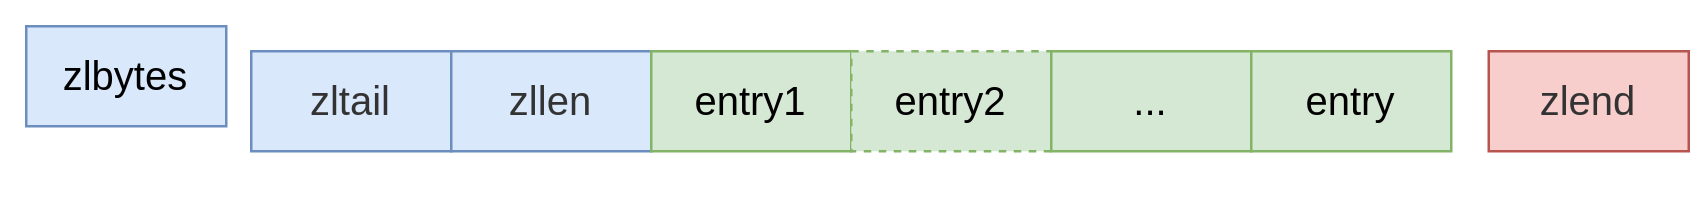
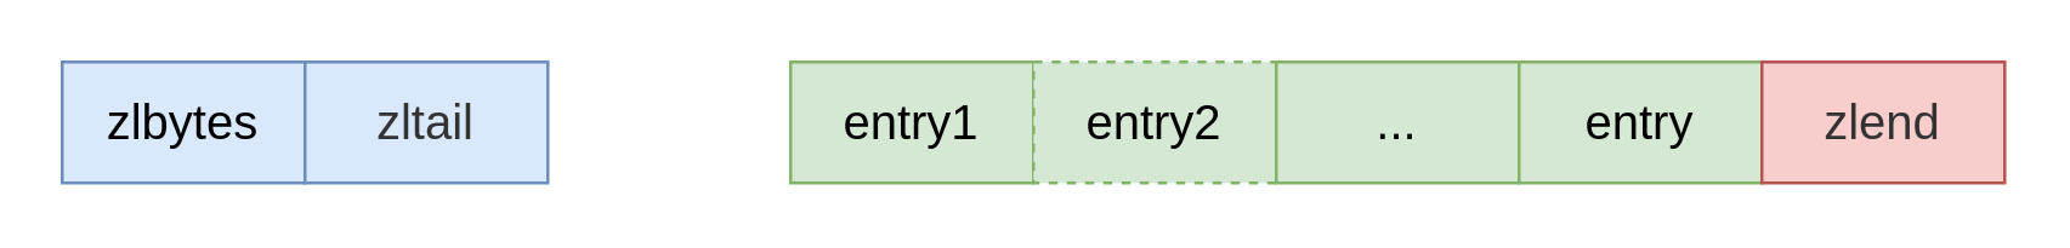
  <mxCell id="0" />
  <mxCell id="1" parent="0" />
- <mxCell id="2" value="zlbytes" style="rounded=0;whiteSpace=wrap;html=1;fillColor=#dae8fc;labelBackgroundColor=none;fontSize=16;strokeColor=#6c8ebf;" vertex="1" parent="1"><mxGeometry x="10" y="10" width="80" height="40" as="geometry" /></mxCell>
+ <mxCell id="2" value="zlbytes" style="rounded=0;whiteSpace=wrap;html=1;fillColor=#dae8fc;labelBackgroundColor=none;fontSize=16;strokeColor=#6c8ebf;" vertex="1" parent="1"><mxGeometry x="20" y="20" width="80" height="40" as="geometry" /></mxCell>
  <mxCell id="3" value="&lt;span style=&quot;color: rgb(51, 51, 51); font-family: &amp;quot;pingfang sc&amp;quot;, avenir, tahoma, arial, &amp;quot;lantinghei sc&amp;quot;, &amp;quot;microsoft yahei&amp;quot;, &amp;quot;hiragino sans gb&amp;quot;, &amp;quot;microsoft sans serif&amp;quot;, &amp;quot;wenquanyi micro hei&amp;quot;, helvetica, sans-serif; font-size: 16px;&quot;&gt;zltail&lt;/span&gt;" style="rounded=0;whiteSpace=wrap;html=1;fillColor=#dae8fc;labelBackgroundColor=none;fontSize=16;strokeColor=#6c8ebf;" vertex="1" parent="1"><mxGeometry x="100" y="20" width="80" height="40" as="geometry" /></mxCell>
- <mxCell id="4" value="&lt;span style=&quot;color: rgb(51, 51, 51); font-family: &amp;quot;pingfang sc&amp;quot;, avenir, tahoma, arial, &amp;quot;lantinghei sc&amp;quot;, &amp;quot;microsoft yahei&amp;quot;, &amp;quot;hiragino sans gb&amp;quot;, &amp;quot;microsoft sans serif&amp;quot;, &amp;quot;wenquanyi micro hei&amp;quot;, helvetica, sans-serif; font-size: 16px;&quot;&gt;zllen&lt;/span&gt;" style="rounded=0;whiteSpace=wrap;html=1;fillColor=#dae8fc;labelBackgroundColor=none;fontSize=16;strokeColor=#6c8ebf;" vertex="1" parent="1"><mxGeometry x="180" y="20" width="80" height="40" as="geometry" /></mxCell>
  <mxCell id="5" value="&lt;span style=&quot;font-family: &amp;quot;pingfang sc&amp;quot;, avenir, tahoma, arial, &amp;quot;lantinghei sc&amp;quot;, &amp;quot;microsoft yahei&amp;quot;, &amp;quot;hiragino sans gb&amp;quot;, &amp;quot;microsoft sans serif&amp;quot;, &amp;quot;wenquanyi micro hei&amp;quot;, helvetica, sans-serif; font-size: 16px;&quot;&gt;entry1&lt;/span&gt;" style="rounded=0;whiteSpace=wrap;html=1;fillColor=#d5e8d4;labelBackgroundColor=none;strokeColor=#82b366;" vertex="1" parent="1"><mxGeometry x="260" y="20" width="80" height="40" as="geometry" /></mxCell>
  <mxCell id="6" value="&lt;span style=&quot;font-family: &amp;quot;pingfang sc&amp;quot;, avenir, tahoma, arial, &amp;quot;lantinghei sc&amp;quot;, &amp;quot;microsoft yahei&amp;quot;, &amp;quot;hiragino sans gb&amp;quot;, &amp;quot;microsoft sans serif&amp;quot;, &amp;quot;wenquanyi micro hei&amp;quot;, helvetica, sans-serif; font-size: 16px;&quot;&gt;entry2&lt;/span&gt;" style="rounded=0;whiteSpace=wrap;html=1;fillColor=#d5e8d4;labelBackgroundColor=none;strokeColor=#82b366;dashed=1;" vertex="1" parent="1"><mxGeometry x="340" y="20" width="80" height="40" as="geometry" /></mxCell>
  <mxCell id="7" value="&lt;font face=&quot;pingfang sc, avenir, tahoma, arial, lantinghei sc, microsoft yahei, hiragino sans gb, microsoft sans serif, wenquanyi micro hei, helvetica, sans-serif&quot;&gt;&lt;span style=&quot;font-size: 16px;&quot;&gt;...&lt;/span&gt;&lt;/font&gt;" style="rounded=0;whiteSpace=wrap;html=1;fillColor=#d5e8d4;labelBackgroundColor=none;strokeColor=#82b366;" vertex="1" parent="1"><mxGeometry x="420" y="20" width="80" height="40" as="geometry" /></mxCell>
  <mxCell id="8" value="&lt;span style=&quot;font-family: &amp;quot;pingfang sc&amp;quot;, avenir, tahoma, arial, &amp;quot;lantinghei sc&amp;quot;, &amp;quot;microsoft yahei&amp;quot;, &amp;quot;hiragino sans gb&amp;quot;, &amp;quot;microsoft sans serif&amp;quot;, &amp;quot;wenquanyi micro hei&amp;quot;, helvetica, sans-serif; font-size: 16px;&quot;&gt;entry&lt;/span&gt;" style="rounded=0;whiteSpace=wrap;html=1;fillColor=#d5e8d4;labelBackgroundColor=none;strokeColor=#82b366;" vertex="1" parent="1"><mxGeometry x="500" y="20" width="80" height="40" as="geometry" /></mxCell>
- <mxCell id="9" value="&lt;span style=&quot;color: rgb(51, 51, 51); font-family: &amp;quot;pingfang sc&amp;quot;, avenir, tahoma, arial, &amp;quot;lantinghei sc&amp;quot;, &amp;quot;microsoft yahei&amp;quot;, &amp;quot;hiragino sans gb&amp;quot;, &amp;quot;microsoft sans serif&amp;quot;, &amp;quot;wenquanyi micro hei&amp;quot;, helvetica, sans-serif; font-size: 16px;&quot;&gt;zlend&lt;/span&gt;" style="rounded=0;whiteSpace=wrap;html=1;fillColor=#f8cecc;strokeColor=#b85450;labelBackgroundColor=none;" vertex="1" parent="1"><mxGeometry x="595" y="20" width="80" height="40" as="geometry" /></mxCell>
+ <mxCell id="9" value="&lt;span style=&quot;color: rgb(51, 51, 51); font-family: &amp;quot;pingfang sc&amp;quot;, avenir, tahoma, arial, &amp;quot;lantinghei sc&amp;quot;, &amp;quot;microsoft yahei&amp;quot;, &amp;quot;hiragino sans gb&amp;quot;, &amp;quot;microsoft sans serif&amp;quot;, &amp;quot;wenquanyi micro hei&amp;quot;, helvetica, sans-serif; font-size: 16px;&quot;&gt;zlend&lt;/span&gt;" style="rounded=0;whiteSpace=wrap;html=1;fillColor=#f8cecc;strokeColor=#b85450;labelBackgroundColor=none;" vertex="1" parent="1"><mxGeometry x="580" y="20" width="80" height="40" as="geometry" /></mxCell>
